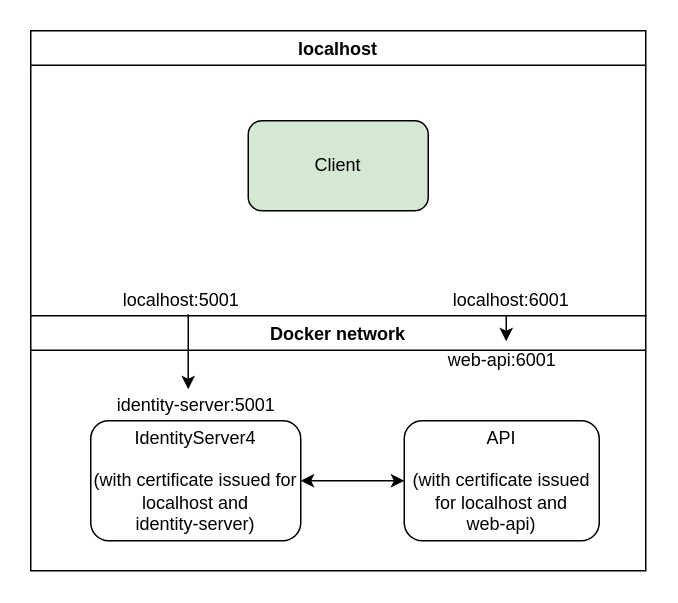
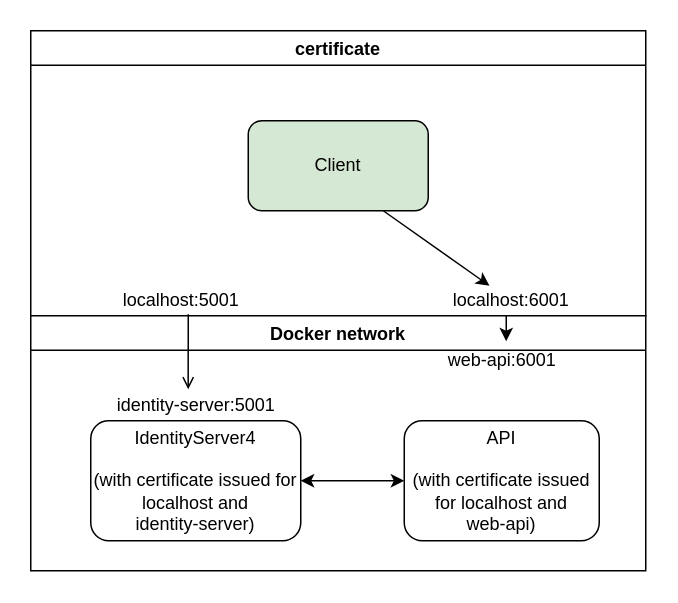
  <mxCell id="0" />
  <mxCell id="1" parent="0" />
- <mxCell id="2" value="localhost" style="swimlane;" vertex="1" parent="1"><mxGeometry x="20" y="20" width="410" height="190" as="geometry"><mxRectangle x="100" y="130" width="80" height="23" as="alternateBounds" /></mxGeometry></mxCell>
+ <mxCell id="2" value="certificate" style="swimlane;" vertex="1" parent="1"><mxGeometry x="20" y="20" width="410" height="190" as="geometry"><mxRectangle x="100" y="130" width="80" height="23" as="alternateBounds" /></mxGeometry></mxCell>
  <mxCell id="3" value="&lt;div&gt;Client&lt;/div&gt;" style="rounded=1;whiteSpace=wrap;html=1;fillColor=#d5e8d4;" vertex="1" parent="2"><mxGeometry x="145" y="60" width="120" height="60" as="geometry" /></mxCell>
  <mxCell id="4" value="Docker network" style="swimlane;" vertex="1" parent="1"><mxGeometry x="20" y="210" width="410" height="170" as="geometry"><mxRectangle x="100" y="130" width="80" height="23" as="alternateBounds" /></mxGeometry></mxCell>
  <mxCell id="5" value="&lt;div&gt;IdentityServer4&lt;/div&gt;&lt;div&gt;&lt;br&gt;&lt;/div&gt;&lt;div&gt;(with certificate issued for localhost and &lt;br&gt;&lt;/div&gt;&lt;div&gt;identity-server)&lt;/div&gt;" style="rounded=1;whiteSpace=wrap;html=1;" vertex="1" parent="4"><mxGeometry x="40" y="70" width="140" height="80" as="geometry" /></mxCell>
  <mxCell id="6" value="&lt;div&gt;API&lt;/div&gt;&lt;div&gt;&lt;br&gt;&lt;/div&gt;&lt;div&gt;(with certificate issued for localhost and&lt;/div&gt;&lt;div&gt;web-api)&lt;/div&gt;" style="rounded=1;whiteSpace=wrap;html=1;" vertex="1" parent="4"><mxGeometry x="249" y="70" width="130" height="80" as="geometry" /></mxCell>
  <mxCell id="7" value="&lt;div&gt;web-api:6001&lt;/div&gt;" style="text;html=1;align=center;verticalAlign=middle;resizable=0;points=[];autosize=1;" vertex="1" parent="4"><mxGeometry x="269" y="20" width="90" height="20" as="geometry" /></mxCell>
  <mxCell id="8" value="&lt;div&gt;identity-server:5001&lt;/div&gt;" style="text;html=1;align=center;verticalAlign=middle;resizable=0;points=[];autosize=1;" vertex="1" parent="4"><mxGeometry x="50" y="50" width="120" height="20" as="geometry" /></mxCell>
  <mxCell id="9" value="" style="endArrow=classic;startArrow=classic;html=1;exitX=1;exitY=0.5;exitDx=0;exitDy=0;entryX=0;entryY=0.5;entryDx=0;entryDy=0;" edge="1" parent="4" source="5" target="6"><mxGeometry width="50" height="50" relative="1" as="geometry"><mxPoint x="190" y="130" as="sourcePoint" /><mxPoint x="240" y="80" as="targetPoint" /></mxGeometry></mxCell>
+ <mxCell id="10" value="" style="endArrow=classic;html=1;exitX=0.75;exitY=1;exitDx=0;exitDy=0;" edge="1" parent="1" source="3" target="12"><mxGeometry width="50" height="50" relative="1" as="geometry"><mxPoint x="260" y="102" as="sourcePoint" /><mxPoint x="320" y="110" as="targetPoint" /></mxGeometry></mxCell>
  <mxCell id="11" value="&lt;div&gt;localhost:5001&lt;/div&gt;" style="text;html=1;align=center;verticalAlign=middle;resizable=0;points=[];autosize=1;" vertex="1" parent="1"><mxGeometry x="70" y="190" width="100" height="20" as="geometry" /></mxCell>
  <mxCell id="12" value="&lt;div&gt;localhost:6001&lt;/div&gt;" style="text;html=1;align=center;verticalAlign=middle;resizable=0;points=[];autosize=1;" vertex="1" parent="1"><mxGeometry x="290" y="190" width="100" height="20" as="geometry" /></mxCell>
- <mxCell id="13" value="" style="endArrow=classic;html=1;exitX=0.55;exitY=0.95;exitDx=0;exitDy=0;exitPerimeter=0;entryX=0.458;entryY=-0.05;entryDx=0;entryDy=0;entryPerimeter=0;" edge="1" parent="1" source="11" target="8"><mxGeometry width="50" height="50" relative="1" as="geometry"><mxPoint x="186.96" y="101.02" as="sourcePoint" /><mxPoint x="125" y="192" as="targetPoint" /></mxGeometry></mxCell>
+ <mxCell id="13" value="" style="endArrow=open;html=1;exitX=0.55;exitY=0.95;exitDx=0;exitDy=0;exitPerimeter=0;entryX=0.458;entryY=-0.05;entryDx=0;entryDy=0;entryPerimeter=0;" edge="1" parent="1" source="11" target="8"><mxGeometry width="50" height="50" relative="1" as="geometry"><mxPoint x="186.96" y="101.02" as="sourcePoint" /><mxPoint x="125" y="192" as="targetPoint" /></mxGeometry></mxCell>
  <mxCell id="14" value="" style="endArrow=classic;html=1;entryX=0.533;entryY=-0.15;entryDx=0;entryDy=0;entryPerimeter=0;" edge="1" parent="1" target="7"><mxGeometry width="50" height="50" relative="1" as="geometry"><mxPoint x="337" y="210" as="sourcePoint" /><mxPoint x="124.96" y="259" as="targetPoint" /></mxGeometry></mxCell>
